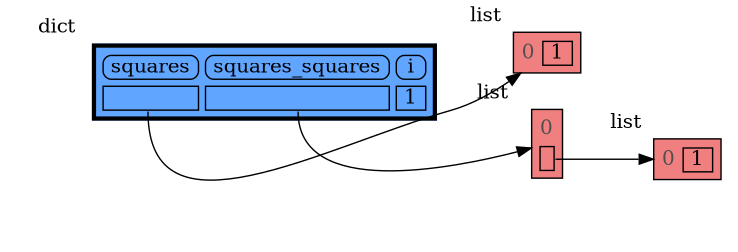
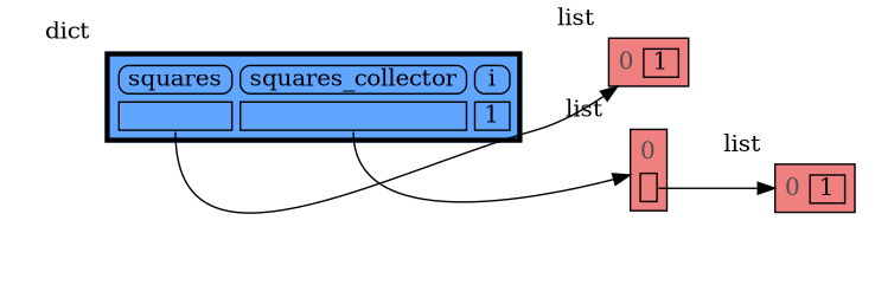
  digraph {
    rankdir=LR
    node [shape=plaintext xlabel=list]
    edge [style=solid headport=table tailport=ref0]
    n1 [label=< <TABLE BORDER="1" CELLBORDER="1" CELLSPACING="5" CELLPADDING="0" BGCOLOR="lightcoral" PORT="table">     <TR><TD BORDER="0"><font color="#505050">0</font></TD><TD BORDER="1"> 1 </TD></TR> </TABLE> >]
    n2 [label=< <TABLE BORDER="1" CELLBORDER="1" CELLSPACING="5" CELLPADDING="0" BGCOLOR="lightcoral" PORT="table">     <TR><TD BORDER="0"><font color="#505050">0</font></TD></TR>     <TR><TD BORDER="1" PORT="ref0"> </TD></TR> </TABLE> >]
    n3 [label=< <TABLE BORDER="1" CELLBORDER="1" CELLSPACING="5" CELLPADDING="0" BGCOLOR="lightcoral" PORT="table">     <TR><TD BORDER="0"><font color="#505050">0</font></TD><TD BORDER="1"> 1 </TD></TR> </TABLE> >]
-   n4 [label=< <TABLE BORDER="3" CELLBORDER="1" CELLSPACING="5" CELLPADDING="0" BGCOLOR="#60a5ff" PORT="table">     <TR><TD BORDER="1" STYLE="ROUNDED"> squares </TD><TD BORDER="1" STYLE="ROUNDED"> squares_squares </TD><TD BORDER="1" STYLE="ROUNDED"> i </TD></TR>     <TR><TD BORDER="1" PORT="ref0"> </TD><TD BORDER="1" PORT="ref1"> </TD><TD BORDER="1"> 1 </TD></TR> </TABLE> > xlabel=dict]
+   n4 [label=< <TABLE BORDER="3" CELLBORDER="1" CELLSPACING="5" CELLPADDING="0" BGCOLOR="#60a5ff" PORT="table">     <TR><TD BORDER="1" STYLE="ROUNDED"> squares </TD><TD BORDER="1" STYLE="ROUNDED"> squares_collector </TD><TD BORDER="1" STYLE="ROUNDED"> i </TD></TR>     <TR><TD BORDER="1" PORT="ref0"> </TD><TD BORDER="1" PORT="ref1"> </TD><TD BORDER="1"> 1 </TD></TR> </TABLE> > xlabel=dict]
    subgraph sub_1 {
      rank=same
      n1
      n2
    }
    n1 -> n2 [style=invis weight=10 headport="" tailport=""]
    n2 -> n3
    n4 -> n1
    n4 -> n2 [tailport=ref1]
  }
